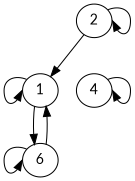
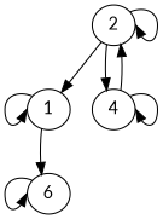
  digraph {
    fontname=Lato
    node [fillcolor=lightgrey fontname=Lato]
    edge [fontname=Lato]
    1 [height=0.1 width=0.1]
    n2 [height=0.1 label=6 width=0.1]
    2 [height=0.1 width=0.1]
    4 [height=0.1 width=0.1]
    1 -> 1 [headport=w]
    1 -> n2
-   n2 -> 1
    n2 -> n2 [headport=w]
    2 -> 1
    2 -> 2 [headport=e]
+   2 -> 4
+   4 -> 2
    4 -> 4 [headport=e]
  }
